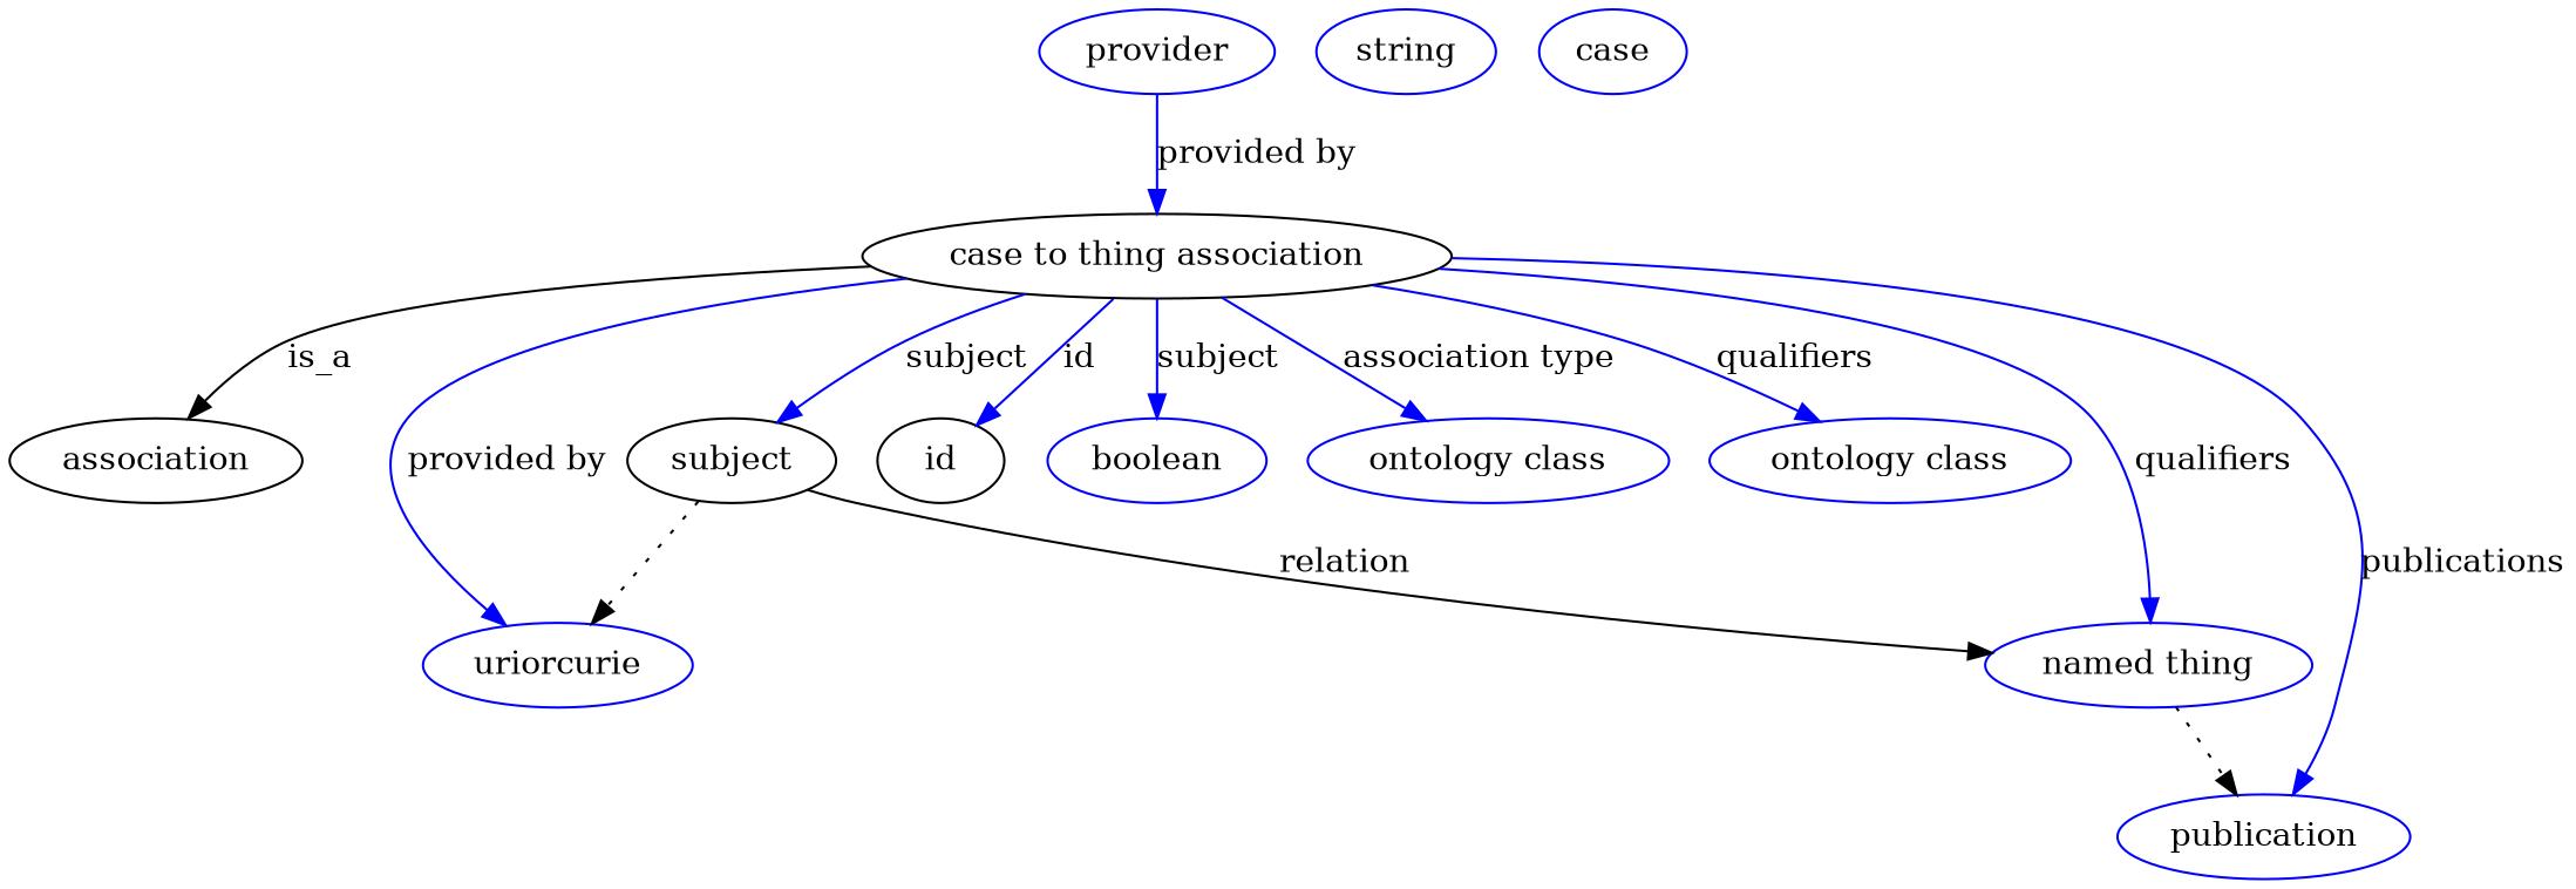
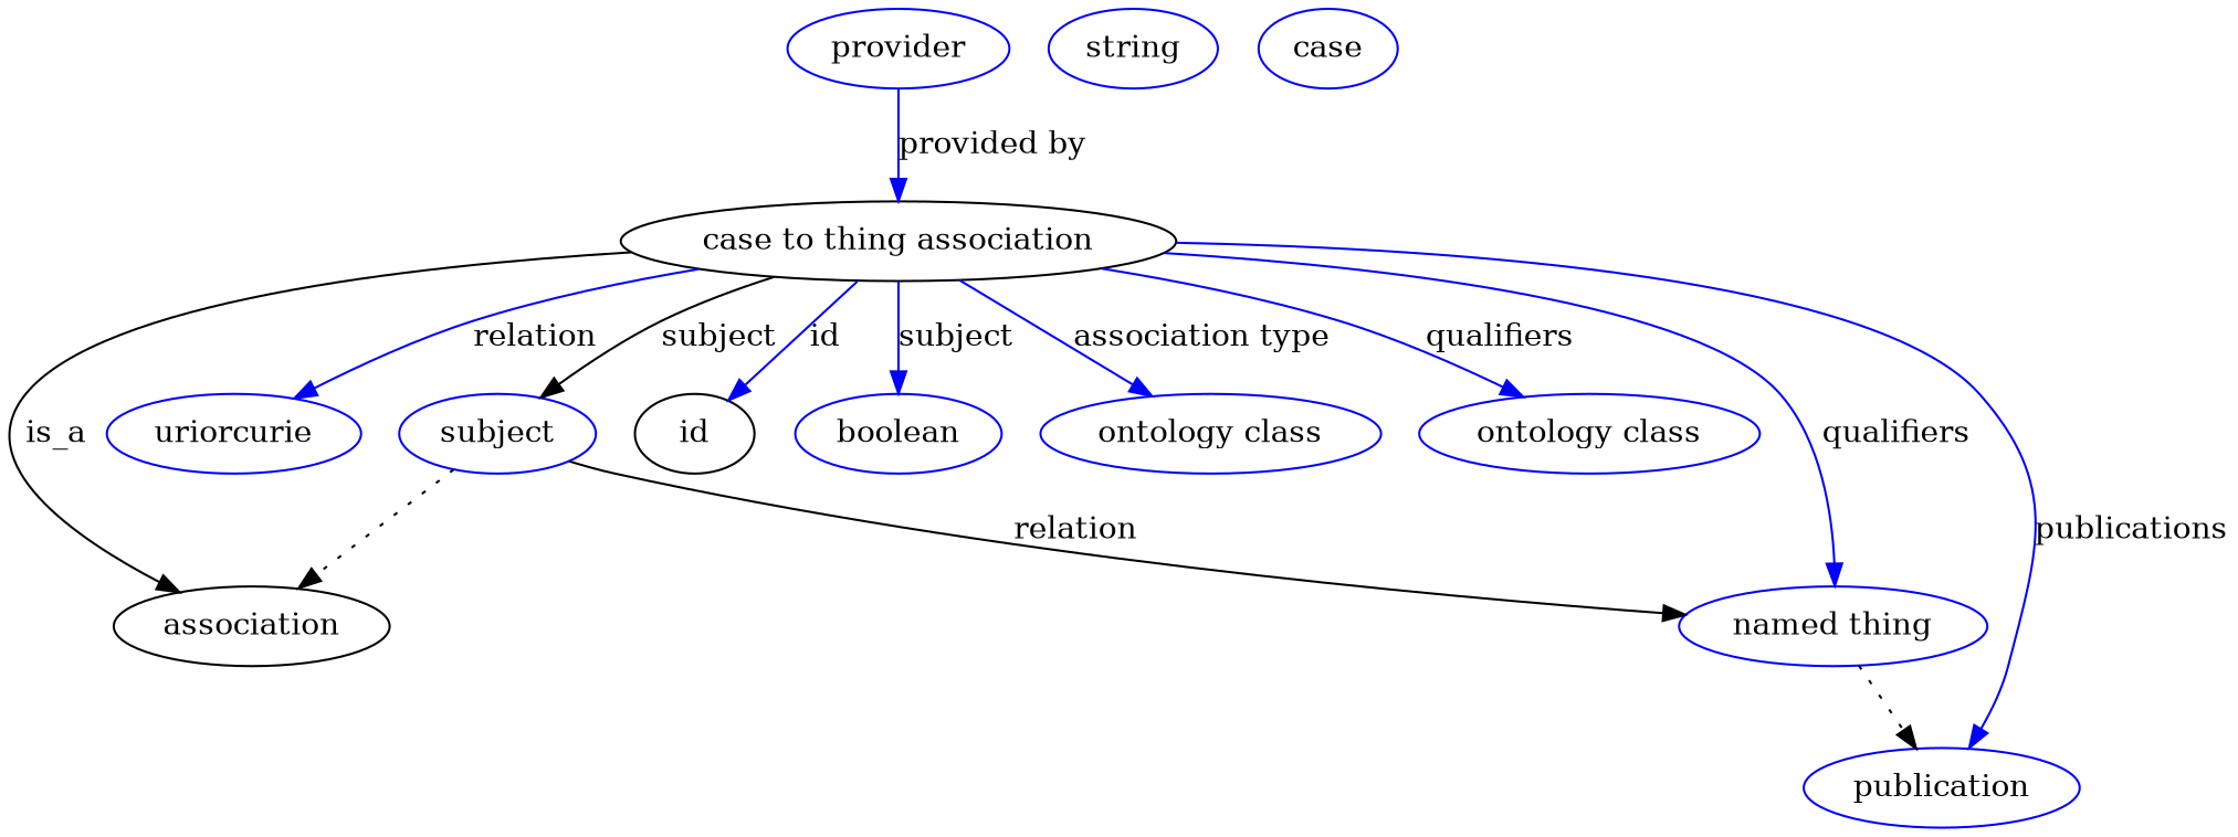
  digraph {
    node [color=blue]
    edge [color=blue style=solid]
    n1 [height=0.5 label="case to thing association" width=2.69 color=""]
    association [height=0.5 width=1.3902 color=""]
    n3 [height=0.5 label=uriorcurie width=1.2638]
    n4 [height=0.5 label="named thing" width=1.5346]
    id [height=0.5 width=0.75 color=""]
    n6 [height=0.5 label=boolean width=1.0652]
    n7 [height=0.5 label="ontology class" width=1.7151]
    n8 [height=0.5 label="ontology class" width=1.7151]
    n9 [height=0.5 label=publication width=1.3902]
-   subject [height=0.5 width=0.99297 color=""]
+   subject [height=0.5 width=0.99297]
    n11 [height=0.5 label=provider width=1.1193]
    n12 [height=0.5 label=string width=0.84854]
    n13 [height=0.5 label=case width=0.75]
    n1 -> association [label=is_a color="" style=""]
-   n1 -> n3 [label="provided by"]
+   n1 -> n3 [label=relation]
    n1 -> n4 [label=qualifiers]
    n1 -> id [label=id]
    n1 -> n6 [label=subject]
    n1 -> n7 [label="association type"]
    n1 -> n8 [label=qualifiers]
    n1 -> n9 [label=publications]
-   n1 -> subject [label=subject]
+   n1 -> subject [color=black label=subject]
    n4 -> n9 [style=dotted color=""]
-   subject -> n3 [style=dotted color=""]
+   subject -> association [style=dotted color=""]
    subject -> n4 [label=relation color="" style=""]
    n11 -> n1 [label="provided by"]
  }
